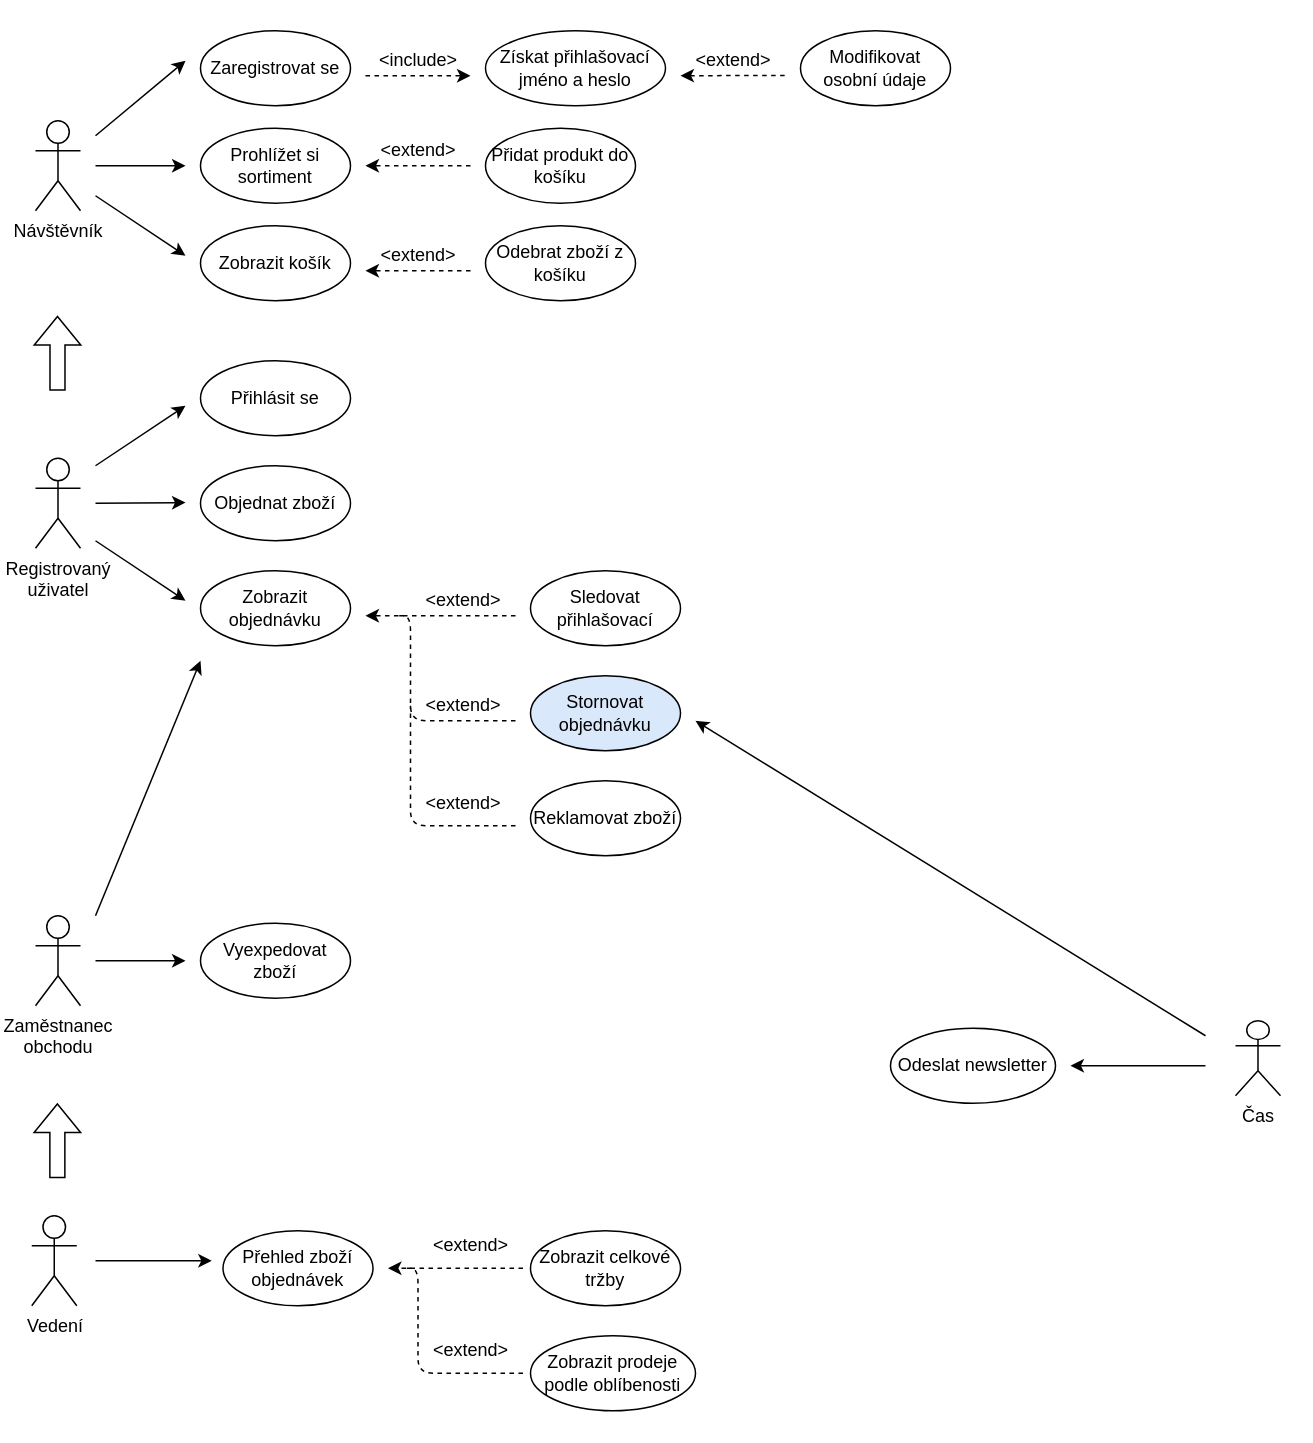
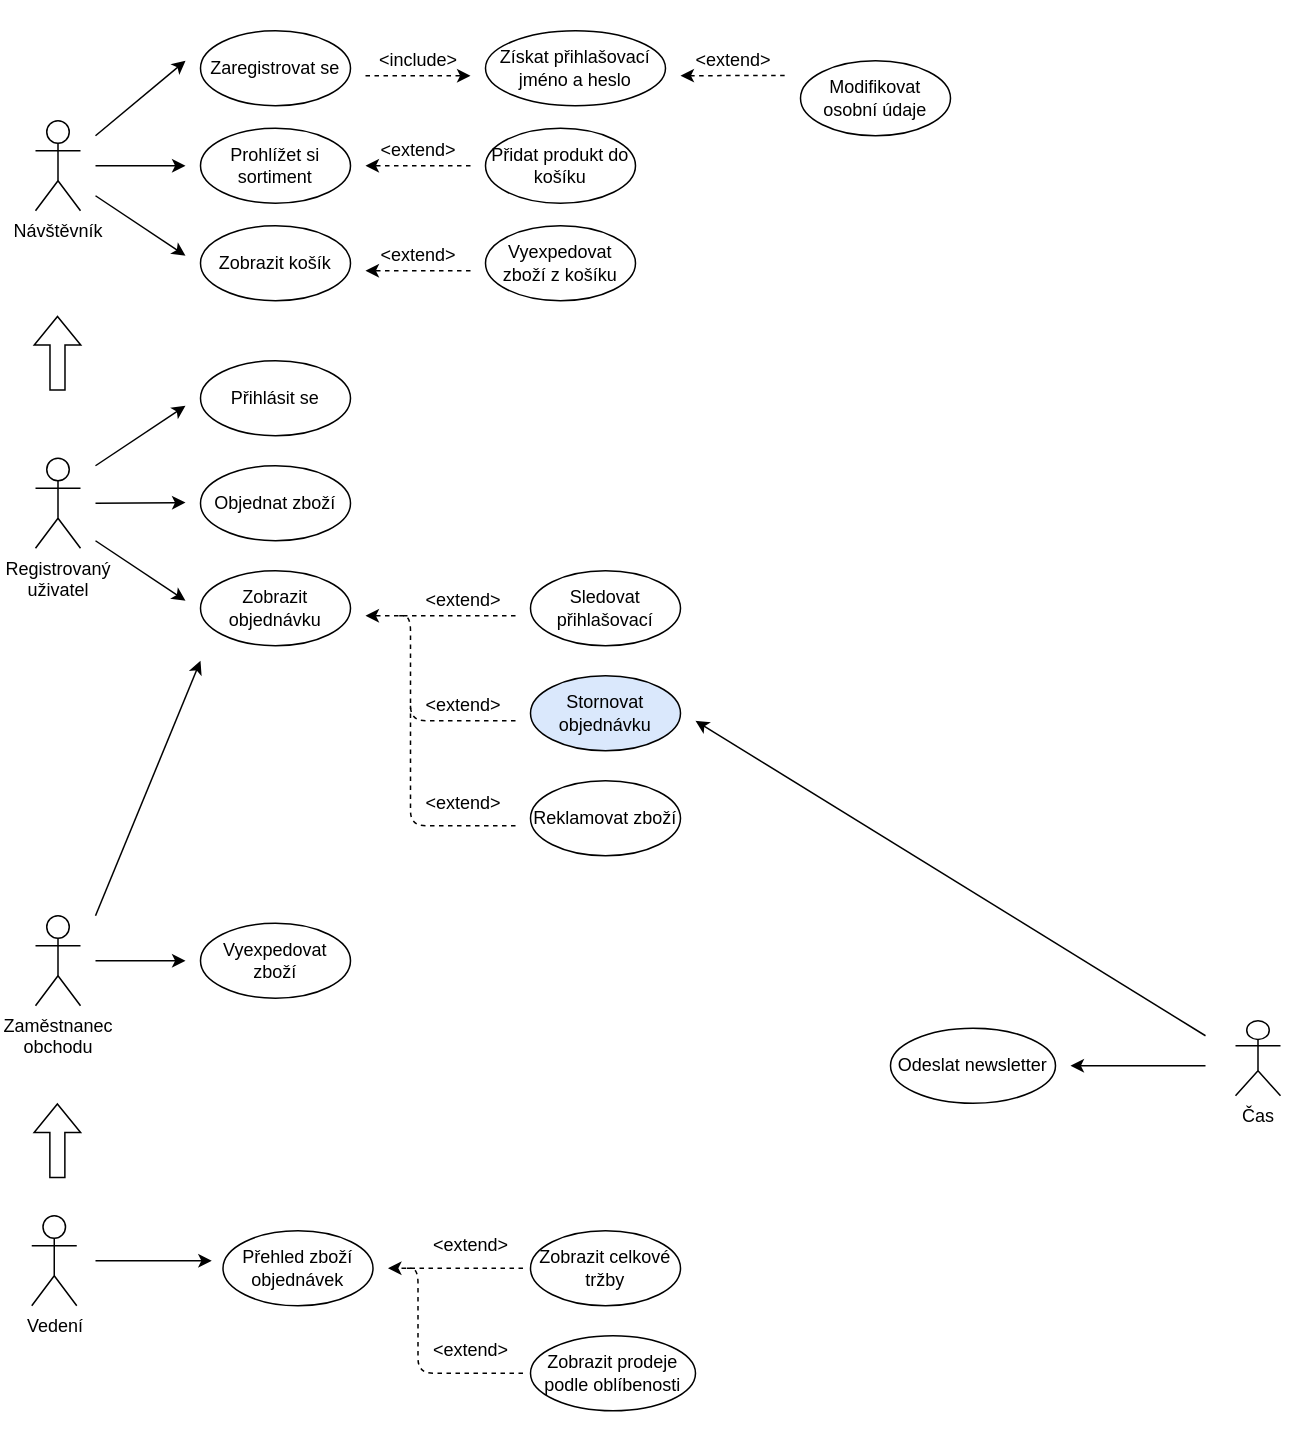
  <mxCell id="0" />
  <mxCell id="1" parent="0" />
  <mxCell id="2" value="Návštěvník" style="shape=umlActor;verticalLabelPosition=bottom;verticalAlign=top;html=1;outlineConnect=0;" parent="1" vertex="1"><mxGeometry x="23" y="80" width="30" height="60" as="geometry" /></mxCell>
  <mxCell id="3" value="Zaregistrovat se" style="ellipse;whiteSpace=wrap;html=1;" parent="1" vertex="1"><mxGeometry x="133" y="20" width="100" height="50" as="geometry" /></mxCell>
  <mxCell id="4" value="Prohlížet si sortiment" style="ellipse;whiteSpace=wrap;html=1;" parent="1" vertex="1"><mxGeometry x="133" y="85" width="100" height="50" as="geometry" /></mxCell>
  <mxCell id="5" value="Zobrazit košík" style="ellipse;whiteSpace=wrap;html=1;" parent="1" vertex="1"><mxGeometry x="133" y="150" width="100" height="50" as="geometry" /></mxCell>
  <mxCell id="6" value="Získat přihlašovací jméno a heslo" style="ellipse;whiteSpace=wrap;html=1;" parent="1" vertex="1"><mxGeometry x="323" y="20" width="120" height="50" as="geometry" /></mxCell>
  <mxCell id="7" value="Přidat produkt do košíku" style="ellipse;whiteSpace=wrap;html=1;" parent="1" vertex="1"><mxGeometry x="323" y="85" width="100" height="50" as="geometry" /></mxCell>
- <mxCell id="8" value="Odebrat zboží z košíku" style="ellipse;whiteSpace=wrap;html=1;" parent="1" vertex="1"><mxGeometry x="323" y="150" width="100" height="50" as="geometry" /></mxCell>
- <mxCell id="9" value="Modifikovat osobní údaje" style="ellipse;whiteSpace=wrap;html=1;" parent="1" vertex="1"><mxGeometry x="533" y="20" width="100" height="50" as="geometry" /></mxCell>
+ <mxCell id="8" value="Vyexpedovat zboží z košíku" style="ellipse;whiteSpace=wrap;html=1;" parent="1" vertex="1"><mxGeometry x="323" y="150" width="100" height="50" as="geometry" /></mxCell>
+ <mxCell id="9" value="Modifikovat osobní údaje" style="ellipse;whiteSpace=wrap;html=1;" parent="1" vertex="1"><mxGeometry x="533" y="40" width="100" height="50" as="geometry" /></mxCell>
  <mxCell id="10" value="Registrovaný &lt;br&gt;uživatel" style="shape=umlActor;verticalLabelPosition=bottom;verticalAlign=top;html=1;" parent="1" vertex="1"><mxGeometry x="23" y="305" width="30" height="60" as="geometry" /></mxCell>
  <mxCell id="11" value="Přihlásit se" style="ellipse;whiteSpace=wrap;html=1;" parent="1" vertex="1"><mxGeometry x="133" y="240" width="100" height="50" as="geometry" /></mxCell>
  <mxCell id="12" value="Objednat zboží" style="ellipse;whiteSpace=wrap;html=1;" parent="1" vertex="1"><mxGeometry x="133" y="310" width="100" height="50" as="geometry" /></mxCell>
  <mxCell id="13" value="Zobrazit objednávku" style="ellipse;whiteSpace=wrap;html=1;" parent="1" vertex="1"><mxGeometry x="133" y="380" width="100" height="50" as="geometry" /></mxCell>
  <mxCell id="14" value="Sledovat přihlašovací" style="ellipse;whiteSpace=wrap;html=1;" parent="1" vertex="1"><mxGeometry x="353" y="380" width="100" height="50" as="geometry" /></mxCell>
  <mxCell id="15" value="Stornovat objednávku" style="ellipse;whiteSpace=wrap;html=1;fillColor=#dae8fc;" parent="1" vertex="1"><mxGeometry x="353" y="450" width="100" height="50" as="geometry" /></mxCell>
  <mxCell id="16" value="Reklamovat zboží" style="ellipse;whiteSpace=wrap;html=1;" parent="1" vertex="1"><mxGeometry x="353" y="520" width="100" height="50" as="geometry" /></mxCell>
  <mxCell id="17" value="" style="endArrow=classic;html=1;rounded=0;" parent="1" edge="1"><mxGeometry width="50" height="50" relative="1" as="geometry"><mxPoint x="63" y="90" as="sourcePoint" /><mxPoint x="123" y="40" as="targetPoint" /></mxGeometry></mxCell>
  <mxCell id="18" value="" style="endArrow=classic;html=1;rounded=0;" parent="1" edge="1"><mxGeometry width="50" height="50" relative="1" as="geometry"><mxPoint x="63" y="110" as="sourcePoint" /><mxPoint x="123" y="110" as="targetPoint" /></mxGeometry></mxCell>
  <mxCell id="19" value="" style="endArrow=classic;html=1;rounded=0;" parent="1" edge="1"><mxGeometry width="50" height="50" relative="1" as="geometry"><mxPoint x="63" y="130" as="sourcePoint" /><mxPoint x="123" y="170" as="targetPoint" /></mxGeometry></mxCell>
  <mxCell id="20" value="" style="endArrow=classic;html=1;rounded=0;strokeColor=default;dashed=1;" parent="1" edge="1"><mxGeometry width="50" height="50" relative="1" as="geometry"><mxPoint x="243" y="50" as="sourcePoint" /><mxPoint x="313" y="50" as="targetPoint" /></mxGeometry></mxCell>
  <mxCell id="21" value="" style="endArrow=classic;html=1;rounded=0;strokeColor=default;dashed=1;" parent="1" edge="1"><mxGeometry width="50" height="50" relative="1" as="geometry"><mxPoint x="313" y="110" as="sourcePoint" /><mxPoint x="243" y="110" as="targetPoint" /></mxGeometry></mxCell>
  <mxCell id="22" value="&amp;lt;include&amp;gt;" style="text;html=1;align=center;verticalAlign=middle;resizable=0;points=[];autosize=1;strokeColor=none;fillColor=none;" parent="1" vertex="1"><mxGeometry x="243" y="30" width="70" height="20" as="geometry" /></mxCell>
  <mxCell id="23" value="" style="endArrow=classic;html=1;rounded=0;strokeColor=default;dashed=1;" parent="1" edge="1"><mxGeometry width="50" height="50" relative="1" as="geometry"><mxPoint x="313" y="180" as="sourcePoint" /><mxPoint x="243" y="180" as="targetPoint" /></mxGeometry></mxCell>
  <mxCell id="24" value="&amp;lt;extend&amp;gt;" style="text;html=1;align=center;verticalAlign=middle;resizable=0;points=[];autosize=1;strokeColor=none;fillColor=none;" parent="1" vertex="1"><mxGeometry x="243" y="90" width="70" height="20" as="geometry" /></mxCell>
  <mxCell id="25" value="&amp;lt;extend&amp;gt;" style="text;html=1;align=center;verticalAlign=middle;resizable=0;points=[];autosize=1;strokeColor=none;fillColor=none;" parent="1" vertex="1"><mxGeometry x="243" y="160" width="70" height="20" as="geometry" /></mxCell>
  <mxCell id="26" value="" style="endArrow=classic;html=1;rounded=0;strokeColor=default;dashed=1;exitX=0.992;exitY=0.989;exitDx=0;exitDy=0;exitPerimeter=0;" parent="1" source="27" edge="1"><mxGeometry width="50" height="50" relative="1" as="geometry"><mxPoint x="513" y="50" as="sourcePoint" /><mxPoint x="453" y="50" as="targetPoint" /></mxGeometry></mxCell>
  <mxCell id="27" value="&amp;lt;extend&amp;gt;" style="text;html=1;align=center;verticalAlign=middle;resizable=0;points=[];autosize=1;strokeColor=none;fillColor=none;" parent="1" vertex="1"><mxGeometry x="453" y="30" width="70" height="20" as="geometry" /></mxCell>
  <mxCell id="28" value="" style="endArrow=classic;html=1;rounded=0;strokeColor=default;" parent="1" edge="1"><mxGeometry width="50" height="50" relative="1" as="geometry"><mxPoint x="63" y="310" as="sourcePoint" /><mxPoint x="123" y="270" as="targetPoint" /></mxGeometry></mxCell>
  <mxCell id="29" value="" style="endArrow=classic;html=1;rounded=0;strokeColor=default;" parent="1" edge="1"><mxGeometry width="50" height="50" relative="1" as="geometry"><mxPoint x="63" y="335" as="sourcePoint" /><mxPoint x="123" y="334.58" as="targetPoint" /></mxGeometry></mxCell>
  <mxCell id="30" value="" style="endArrow=classic;html=1;rounded=0;strokeColor=default;" parent="1" edge="1"><mxGeometry width="50" height="50" relative="1" as="geometry"><mxPoint x="63" y="360" as="sourcePoint" /><mxPoint x="123" y="400" as="targetPoint" /></mxGeometry></mxCell>
  <mxCell id="31" value="" style="endArrow=classic;html=1;rounded=0;strokeColor=default;dashed=1;" parent="1" edge="1"><mxGeometry width="50" height="50" relative="1" as="geometry"><mxPoint x="343" y="410" as="sourcePoint" /><mxPoint x="243" y="410" as="targetPoint" /></mxGeometry></mxCell>
  <mxCell id="32" value="" style="endArrow=none;dashed=1;html=1;strokeWidth=1;rounded=1;" parent="1" edge="1"><mxGeometry width="50" height="50" relative="1" as="geometry"><mxPoint x="343" y="480" as="sourcePoint" /><mxPoint x="263" y="410" as="targetPoint" /><Array as="points"><mxPoint x="273" y="480" /><mxPoint x="273" y="410" /></Array></mxGeometry></mxCell>
  <mxCell id="33" value="" style="endArrow=none;dashed=1;html=1;strokeWidth=1;rounded=1;" parent="1" edge="1"><mxGeometry width="50" height="50" relative="1" as="geometry"><mxPoint x="343" y="550" as="sourcePoint" /><mxPoint x="273" y="470" as="targetPoint" /><Array as="points"><mxPoint x="273" y="550" /></Array></mxGeometry></mxCell>
  <mxCell id="34" value="&amp;lt;extend&amp;gt;" style="text;html=1;align=center;verticalAlign=middle;resizable=0;points=[];autosize=1;strokeColor=none;fillColor=none;" parent="1" vertex="1"><mxGeometry x="273" y="390" width="70" height="20" as="geometry" /></mxCell>
  <mxCell id="35" value="&amp;lt;extend&amp;gt;" style="text;html=1;align=center;verticalAlign=middle;resizable=0;points=[];autosize=1;strokeColor=none;fillColor=none;" parent="1" vertex="1"><mxGeometry x="273" y="460" width="70" height="20" as="geometry" /></mxCell>
  <mxCell id="36" value="&amp;lt;extend&amp;gt;" style="text;html=1;align=center;verticalAlign=middle;resizable=0;points=[];autosize=1;strokeColor=none;fillColor=none;" parent="1" vertex="1"><mxGeometry x="273" y="525" width="70" height="20" as="geometry" /></mxCell>
  <mxCell id="37" value="Zaměstnanec &lt;br&gt;obchodu" style="shape=umlActor;verticalLabelPosition=bottom;verticalAlign=top;html=1;outlineConnect=0;" parent="1" vertex="1"><mxGeometry x="23" y="610" width="30" height="60" as="geometry" /></mxCell>
  <mxCell id="38" value="Vyexpedovat zboží" style="ellipse;whiteSpace=wrap;html=1;" parent="1" vertex="1"><mxGeometry x="133" y="615" width="100" height="50" as="geometry" /></mxCell>
  <mxCell id="39" value="" style="endArrow=classic;html=1;rounded=1;strokeColor=default;strokeWidth=1;" parent="1" edge="1"><mxGeometry width="50" height="50" relative="1" as="geometry"><mxPoint x="63" y="640" as="sourcePoint" /><mxPoint x="123" y="640" as="targetPoint" /></mxGeometry></mxCell>
  <mxCell id="40" value="Vedení" style="shape=umlActor;verticalLabelPosition=bottom;verticalAlign=top;html=1;outlineConnect=0;" parent="1" vertex="1"><mxGeometry x="20.5" y="810" width="30" height="60" as="geometry" /></mxCell>
  <mxCell id="41" value="Přehled zboží objednávek" style="ellipse;whiteSpace=wrap;html=1;" parent="1" vertex="1"><mxGeometry x="148" y="820" width="100" height="50" as="geometry" /></mxCell>
  <mxCell id="42" value="" style="endArrow=classic;html=1;rounded=1;strokeColor=default;strokeWidth=1;" parent="1" edge="1"><mxGeometry width="50" height="50" relative="1" as="geometry"><mxPoint x="63" y="840" as="sourcePoint" /><mxPoint x="140.5" y="840" as="targetPoint" /></mxGeometry></mxCell>
  <mxCell id="43" value="Zobrazit celkové tržby" style="ellipse;whiteSpace=wrap;html=1;" parent="1" vertex="1"><mxGeometry x="353" y="820" width="100" height="50" as="geometry" /></mxCell>
  <mxCell id="44" value="Zobrazit prodeje podle oblíbenosti" style="ellipse;whiteSpace=wrap;html=1;" parent="1" vertex="1"><mxGeometry x="353" y="890" width="110" height="50" as="geometry" /></mxCell>
  <mxCell id="45" value="" style="endArrow=classic;html=1;rounded=0;strokeColor=default;dashed=1;" parent="1" edge="1"><mxGeometry width="50" height="50" relative="1" as="geometry"><mxPoint x="348" y="845" as="sourcePoint" /><mxPoint x="258" y="845" as="targetPoint" /></mxGeometry></mxCell>
  <mxCell id="46" value="" style="endArrow=none;dashed=1;html=1;strokeWidth=1;rounded=1;" parent="1" edge="1"><mxGeometry width="50" height="50" relative="1" as="geometry"><mxPoint x="348" y="915" as="sourcePoint" /><mxPoint x="268" y="845" as="targetPoint" /><Array as="points"><mxPoint x="278" y="915" /><mxPoint x="278" y="845" /></Array></mxGeometry></mxCell>
  <mxCell id="47" value="&amp;lt;extend&amp;gt;" style="text;html=1;align=center;verticalAlign=middle;resizable=0;points=[];autosize=1;strokeColor=none;fillColor=none;" parent="1" vertex="1"><mxGeometry x="278" y="820" width="70" height="20" as="geometry" /></mxCell>
  <mxCell id="48" value="&amp;lt;extend&amp;gt;" style="text;html=1;align=center;verticalAlign=middle;resizable=0;points=[];autosize=1;strokeColor=none;fillColor=none;" parent="1" vertex="1"><mxGeometry x="278" y="890" width="70" height="20" as="geometry" /></mxCell>
  <mxCell id="49" value="Čas" style="shape=umlActor;verticalLabelPosition=bottom;verticalAlign=top;html=1;outlineConnect=0;" parent="1" vertex="1"><mxGeometry x="823" y="680" width="30" height="50" as="geometry" /></mxCell>
  <mxCell id="50" value="Odeslat newsletter" style="ellipse;whiteSpace=wrap;html=1;" parent="1" vertex="1"><mxGeometry x="593" y="685" width="110" height="50" as="geometry" /></mxCell>
  <mxCell id="51" value="" style="endArrow=classic;html=1;rounded=1;strokeColor=default;strokeWidth=1;" parent="1" edge="1"><mxGeometry width="50" height="50" relative="1" as="geometry"><mxPoint x="803" y="710" as="sourcePoint" /><mxPoint x="713" y="710" as="targetPoint" /></mxGeometry></mxCell>
  <mxCell id="52" value="" style="endArrow=classic;html=1;rounded=1;strokeColor=default;strokeWidth=1;" parent="1" edge="1"><mxGeometry width="50" height="50" relative="1" as="geometry"><mxPoint x="803" y="690" as="sourcePoint" /><mxPoint x="463" y="480" as="targetPoint" /></mxGeometry></mxCell>
  <mxCell id="53" value="" style="shape=flexArrow;endArrow=classic;html=1;rounded=0;" parent="1" edge="1"><mxGeometry width="50" height="50" relative="1" as="geometry"><mxPoint x="37.66" y="260" as="sourcePoint" /><mxPoint x="37.66" y="210" as="targetPoint" /></mxGeometry></mxCell>
  <mxCell id="54" value="" style="shape=flexArrow;endArrow=classic;html=1;rounded=0;" parent="1" edge="1"><mxGeometry width="50" height="50" relative="1" as="geometry"><mxPoint x="37.58" y="785" as="sourcePoint" /><mxPoint x="37.58" y="735" as="targetPoint" /></mxGeometry></mxCell>
  <mxCell id="55" value="" style="endArrow=classic;html=1;rounded=1;" edge="1" parent="1"><mxGeometry width="50" height="50" relative="1" as="geometry"><mxPoint x="63" y="610" as="sourcePoint" /><mxPoint x="133" y="440" as="targetPoint" /></mxGeometry></mxCell>
